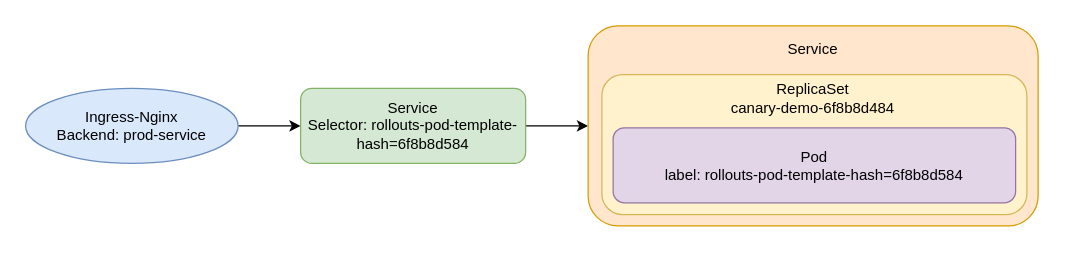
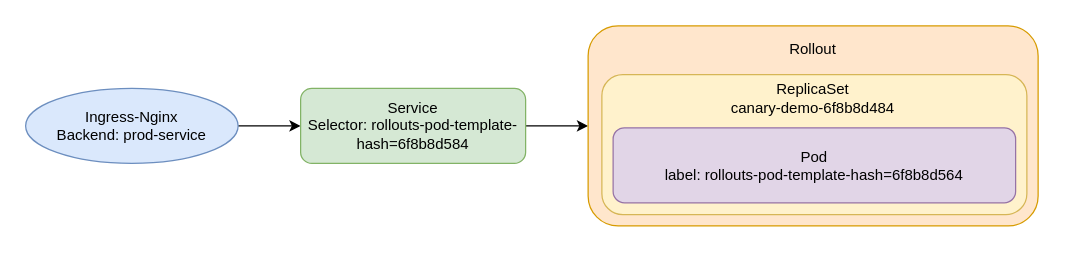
  <mxCell id="0" />
  <mxCell id="1" parent="0" />
  <mxCell id="2" style="edgeStyle=orthogonalEdgeStyle;rounded=0;orthogonalLoop=1;jettySize=auto;html=1;exitX=1;exitY=0.5;exitDx=0;exitDy=0;entryX=0;entryY=0.5;entryDx=0;entryDy=0;curved=1;" parent="1" source="3" target="5" edge="1"><mxGeometry relative="1" as="geometry" /></mxCell>
  <mxCell id="3" value="Ingress-Nginx&lt;br&gt;Backend: prod-service" style="ellipse;whiteSpace=wrap;html=1;fillColor=#dae8fc;strokeColor=#6c8ebf;" parent="1" vertex="1"><mxGeometry x="20" y="70" width="170" height="60" as="geometry" /></mxCell>
  <mxCell id="4" style="rounded=0;orthogonalLoop=1;jettySize=auto;html=1;exitX=1;exitY=0.5;exitDx=0;exitDy=0;entryX=0;entryY=0.5;entryDx=0;entryDy=0;" parent="1" source="5" target="6" edge="1"><mxGeometry relative="1" as="geometry" /></mxCell>
  <mxCell id="5" value="Service&lt;br&gt;Selector: rollouts-pod-template-hash=6f8b8d584" style="rounded=1;whiteSpace=wrap;html=1;fillColor=#d5e8d4;strokeColor=#82b366;" parent="1" vertex="1"><mxGeometry x="240" y="70" width="180" height="60" as="geometry" /></mxCell>
  <mxCell id="6" value="" style="rounded=1;whiteSpace=wrap;html=1;fillColor=#ffe6cc;strokeColor=#d79b00;" parent="1" vertex="1"><mxGeometry x="470" y="20" width="360" height="160" as="geometry" /></mxCell>
- <mxCell id="7" value="Service" style="text;html=1;strokeColor=none;fillColor=none;align=center;verticalAlign=middle;whiteSpace=wrap;rounded=0;" parent="1" vertex="1"><mxGeometry x="595" y="23.5" width="110" height="30" as="geometry" /></mxCell>
+ <mxCell id="7" value="Rollout" style="text;html=1;strokeColor=none;fillColor=none;align=center;verticalAlign=middle;whiteSpace=wrap;rounded=0;" parent="1" vertex="1"><mxGeometry x="595" y="23.5" width="110" height="30" as="geometry" /></mxCell>
  <mxCell id="8" value="" style="rounded=1;whiteSpace=wrap;html=1;fillColor=#fff2cc;strokeColor=#d6b656;" parent="1" vertex="1"><mxGeometry x="481" y="59" width="340" height="112" as="geometry" /></mxCell>
- <mxCell id="9" value="Pod&lt;br&gt;label: rollouts-pod-template-hash=6f8b8d584" style="rounded=1;whiteSpace=wrap;html=1;fillColor=#e1d5e7;strokeColor=#9673a6;" parent="1" vertex="1"><mxGeometry x="490" y="101.5" width="322" height="60" as="geometry" /></mxCell>
+ <mxCell id="9" value="Pod&lt;br&gt;label: rollouts-pod-template-hash=6f8b8d564" style="rounded=1;whiteSpace=wrap;html=1;fillColor=#e1d5e7;strokeColor=#9673a6;" parent="1" vertex="1"><mxGeometry x="490" y="101.5" width="322" height="60" as="geometry" /></mxCell>
  <mxCell id="10" value="ReplicaSet&lt;br&gt;canary-demo-6f8b8d484" style="text;html=1;strokeColor=none;fillColor=none;align=center;verticalAlign=middle;whiteSpace=wrap;rounded=0;" parent="1" vertex="1"><mxGeometry x="562" y="63" width="176" height="30" as="geometry" /></mxCell>
